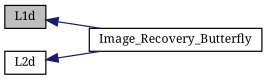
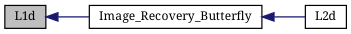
  digraph {
    fontname="Noto Serif"
    rankdir=LR
    node [color=black fillcolor=white fontname="Noto Serif" fontsize=10 shape=record style=filled]
    edge [color=midnightblue dir=back fontname="Noto Serif" fontsize=10 labelfontname=Helvetica labelfontsize=10 style=solid]
    n1 [fillcolor=grey75 fontcolor=black height=0.2 label=L1d width=0.4]
    n2 [height=0.2 label=Image_Recovery_Butterfly width=0.4]
    n3 [height=0.2 label=L2d width=0.4]
    n1 -> n2
-   n3 -> n2
+   n2 -> n3
  }
